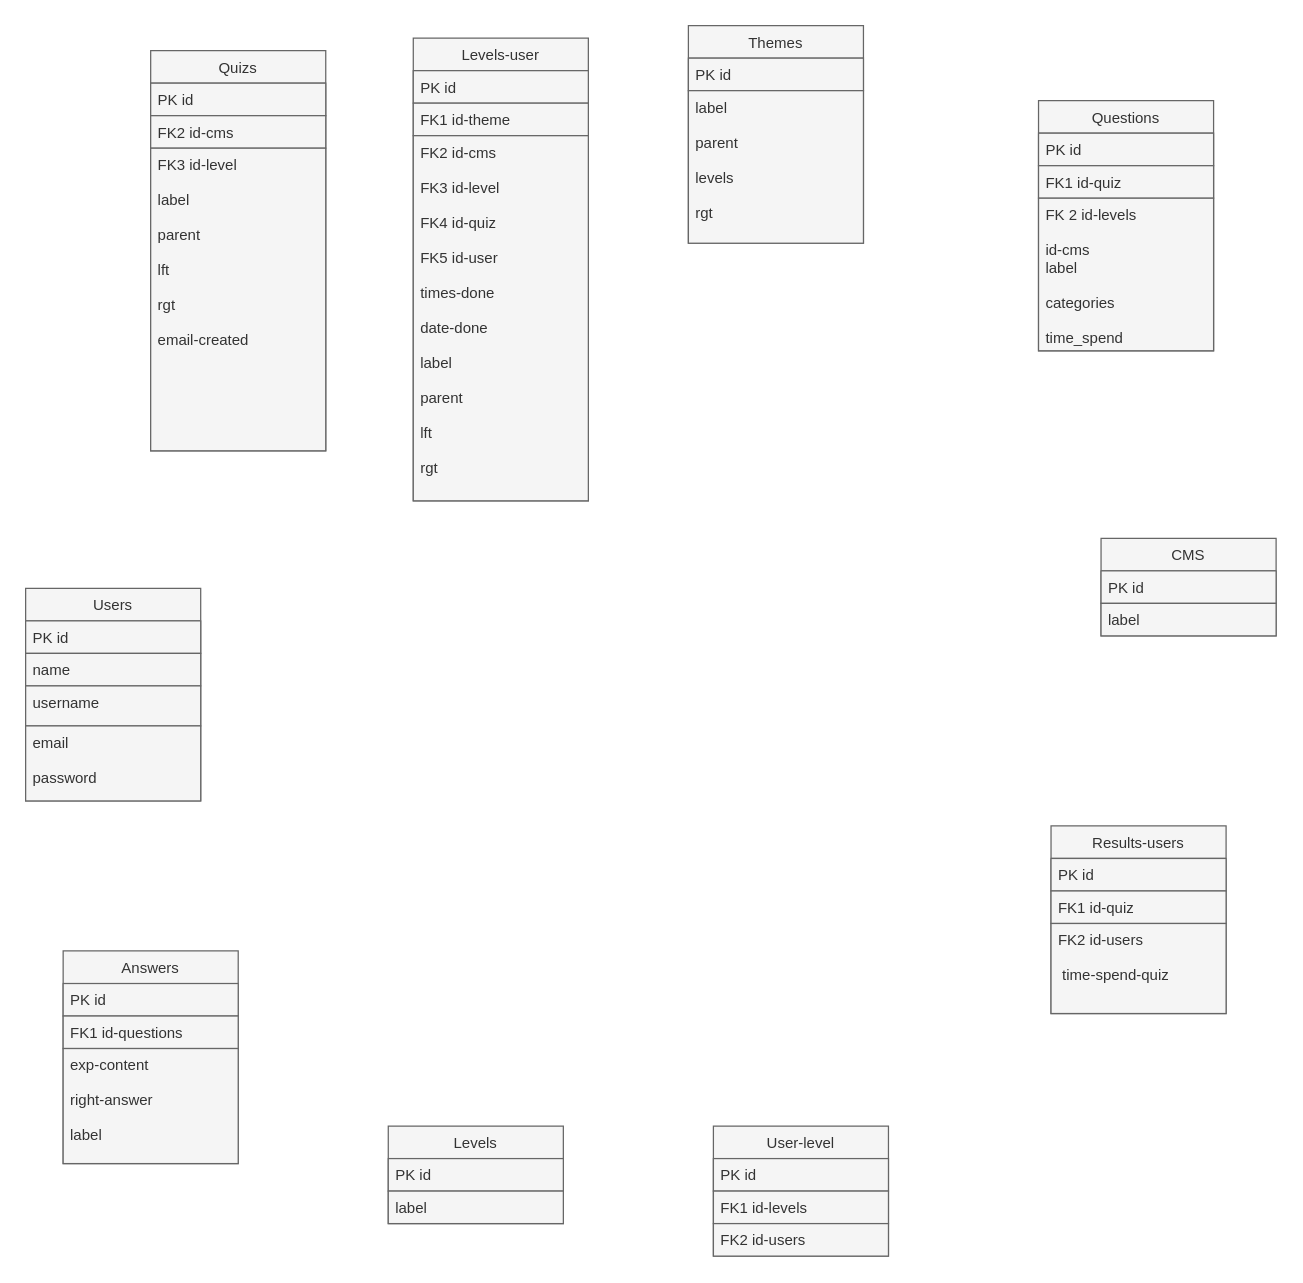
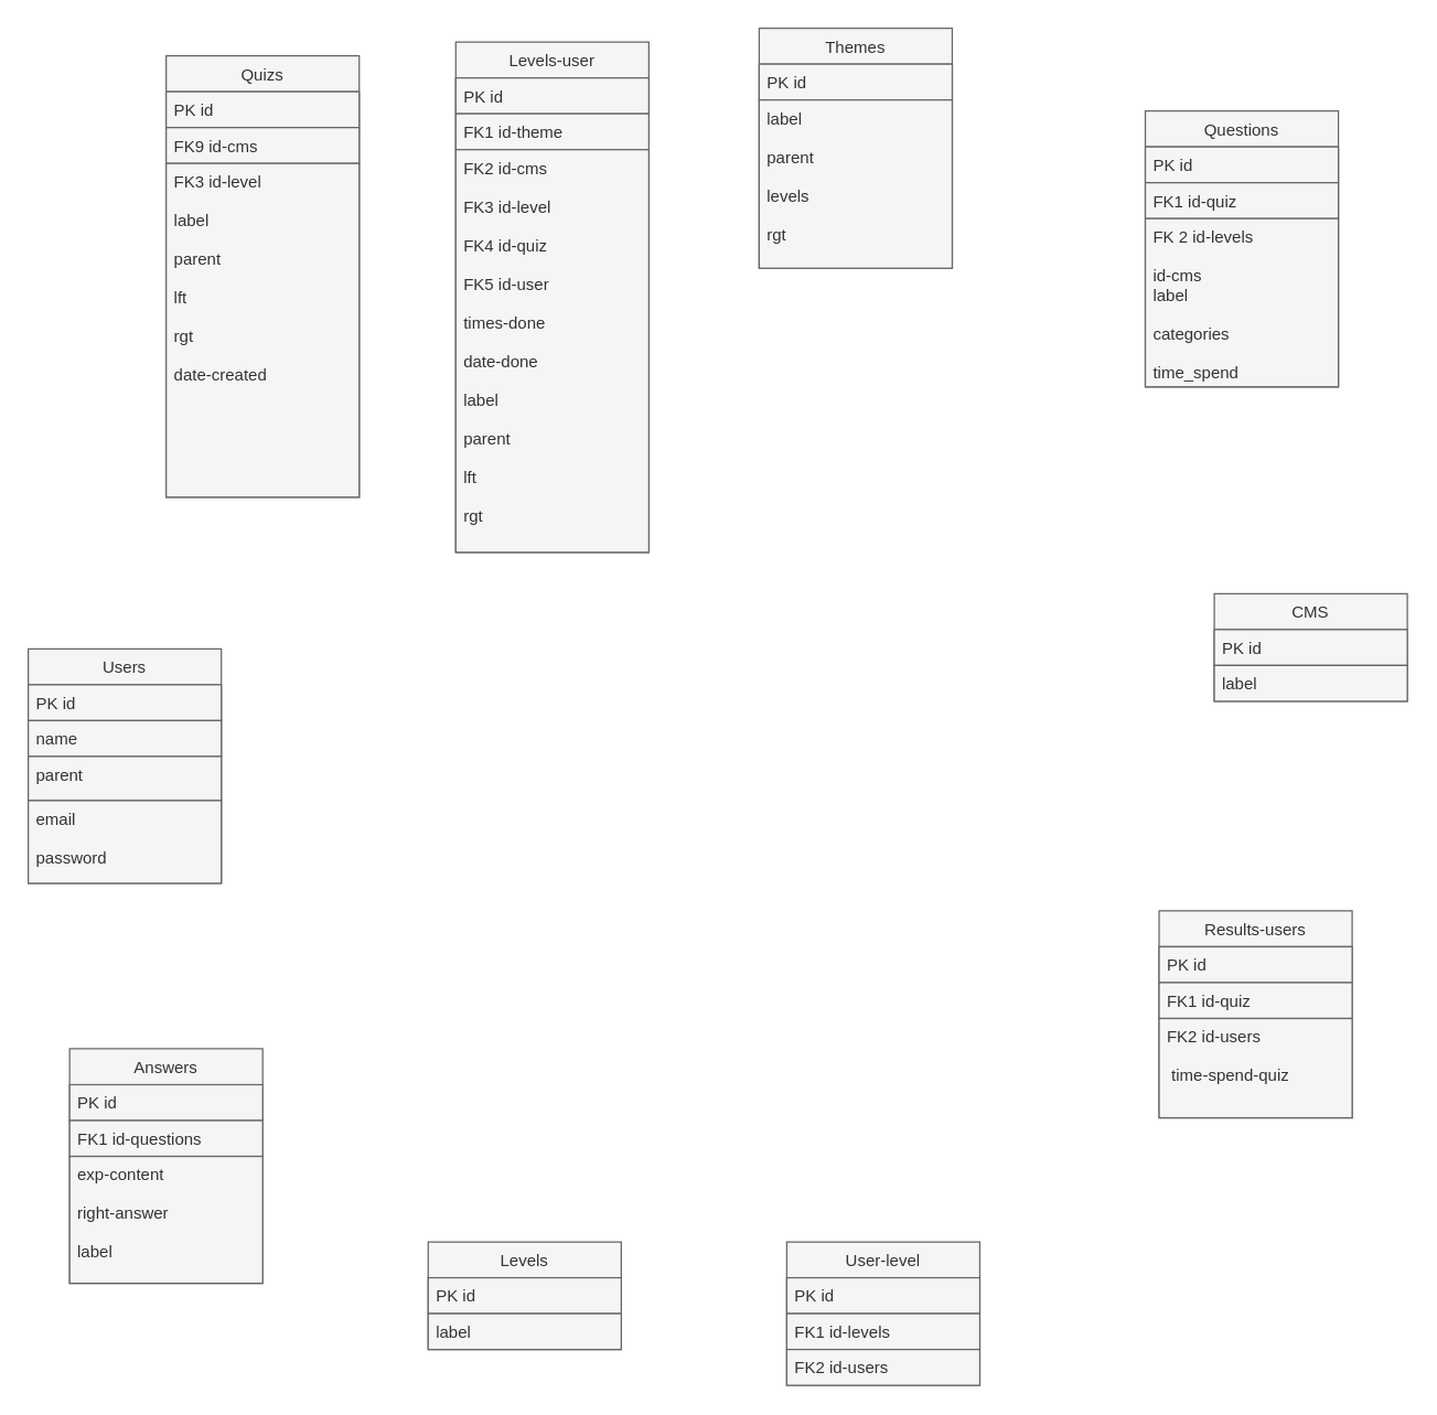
  <mxCell id="0" />
  <mxCell id="1" parent="0" />
  <mxCell id="2" value="Users" style="swimlane;fontStyle=0;childLayout=stackLayout;horizontal=1;startSize=26;horizontalStack=0;resizeParent=1;resizeParentMax=0;resizeLast=0;collapsible=1;marginBottom=0;labelBackgroundColor=none;fillColor=#f5f5f5;fontColor=#333333;strokeColor=#666666;" parent="1" vertex="1"><mxGeometry x="20" y="470" width="140" height="170" as="geometry"><mxRectangle x="330" y="640" width="100" height="30" as="alternateBounds" /></mxGeometry></mxCell>
  <mxCell id="3" value="PK id" style="text;align=left;verticalAlign=top;spacingLeft=4;spacingRight=4;overflow=hidden;rotatable=0;points=[[0,0.5],[1,0.5]];portConstraint=eastwest;labelBackgroundColor=none;fillColor=#f5f5f5;fontColor=#333333;strokeColor=#666666;" parent="2" vertex="1"><mxGeometry y="26" width="140" height="26" as="geometry" /></mxCell>
  <mxCell id="4" value="name" style="text;align=left;verticalAlign=top;spacingLeft=4;spacingRight=4;overflow=hidden;rotatable=0;points=[[0,0.5],[1,0.5]];portConstraint=eastwest;labelBackgroundColor=none;fillColor=#f5f5f5;fontColor=#333333;strokeColor=#666666;" parent="2" vertex="1"><mxGeometry y="52" width="140" height="26" as="geometry" /></mxCell>
- <mxCell id="5" value="username" style="text;align=left;verticalAlign=top;spacingLeft=4;spacingRight=4;overflow=hidden;rotatable=0;points=[[0,0.5],[1,0.5]];portConstraint=eastwest;labelBackgroundColor=none;fillColor=#f5f5f5;fontColor=#333333;strokeColor=#666666;" parent="2" vertex="1"><mxGeometry y="78" width="140" height="32" as="geometry" /></mxCell>
+ <mxCell id="5" value="parent" style="text;align=left;verticalAlign=top;spacingLeft=4;spacingRight=4;overflow=hidden;rotatable=0;points=[[0,0.5],[1,0.5]];portConstraint=eastwest;labelBackgroundColor=none;fillColor=#f5f5f5;fontColor=#333333;strokeColor=#666666;" parent="2" vertex="1"><mxGeometry y="78" width="140" height="32" as="geometry" /></mxCell>
  <mxCell id="6" value="email&#10;&#10;password&#10;&#10;&#10;" style="text;align=left;verticalAlign=top;spacingLeft=4;spacingRight=4;overflow=hidden;rotatable=0;points=[[0,0.5],[1,0.5]];portConstraint=eastwest;labelBackgroundColor=none;fillColor=#f5f5f5;fontColor=#333333;strokeColor=#666666;" parent="2" vertex="1"><mxGeometry y="110" width="140" height="60" as="geometry" /></mxCell>
  <mxCell id="7" value="Quizs" style="swimlane;fontStyle=0;childLayout=stackLayout;horizontal=1;startSize=26;horizontalStack=0;resizeParent=1;resizeParentMax=0;resizeLast=0;collapsible=1;marginBottom=0;labelBackgroundColor=none;strokeColor=#666666;fontColor=#333333;fillColor=#f5f5f5;" parent="1" vertex="1"><mxGeometry x="120" y="40" width="140" height="320" as="geometry"><mxRectangle x="310" y="80" width="100" height="30" as="alternateBounds" /></mxGeometry></mxCell>
  <mxCell id="8" value="PK id" style="text;align=left;verticalAlign=top;spacingLeft=4;spacingRight=4;overflow=hidden;rotatable=0;points=[[0,0.5],[1,0.5]];portConstraint=eastwest;labelBackgroundColor=none;strokeColor=#666666;fontColor=#333333;fillColor=#f5f5f5;" parent="7" vertex="1"><mxGeometry y="26" width="140" height="26" as="geometry" /></mxCell>
- <mxCell id="9" value="FK2 id-cms" style="text;align=left;verticalAlign=top;spacingLeft=4;spacingRight=4;overflow=hidden;rotatable=0;points=[[0,0.5],[1,0.5]];portConstraint=eastwest;labelBackgroundColor=none;strokeColor=#666666;fontColor=#333333;fillColor=#f5f5f5;" parent="7" vertex="1"><mxGeometry y="52" width="140" height="26" as="geometry" /></mxCell>
- <mxCell id="10" value="FK3 id-level&#10; &#10;label&#10;&#10;parent&#10;&#10;lft&#10;&#10;rgt&#10;&#10;email-created&#10;&#10;&#10;&#10;&#10;" style="text;align=left;verticalAlign=top;spacingLeft=4;spacingRight=4;overflow=hidden;rotatable=0;points=[[0,0.5],[1,0.5]];portConstraint=eastwest;labelBackgroundColor=none;strokeColor=#666666;fontColor=#333333;fillColor=#f5f5f5;" parent="7" vertex="1"><mxGeometry y="78" width="140" height="242" as="geometry" /></mxCell>
+ <mxCell id="9" value="FK9 id-cms" style="text;align=left;verticalAlign=top;spacingLeft=4;spacingRight=4;overflow=hidden;rotatable=0;points=[[0,0.5],[1,0.5]];portConstraint=eastwest;labelBackgroundColor=none;strokeColor=#666666;fontColor=#333333;fillColor=#f5f5f5;" parent="7" vertex="1"><mxGeometry y="52" width="140" height="26" as="geometry" /></mxCell>
+ <mxCell id="10" value="FK3 id-level&#10; &#10;label&#10;&#10;parent&#10;&#10;lft&#10;&#10;rgt&#10;&#10;date-created&#10;&#10;&#10;&#10;&#10;" style="text;align=left;verticalAlign=top;spacingLeft=4;spacingRight=4;overflow=hidden;rotatable=0;points=[[0,0.5],[1,0.5]];portConstraint=eastwest;labelBackgroundColor=none;strokeColor=#666666;fontColor=#333333;fillColor=#f5f5f5;" parent="7" vertex="1"><mxGeometry y="78" width="140" height="242" as="geometry" /></mxCell>
  <mxCell id="11" value="Answers" style="swimlane;fontStyle=0;childLayout=stackLayout;horizontal=1;startSize=26;horizontalStack=0;resizeParent=1;resizeParentMax=0;resizeLast=0;collapsible=1;marginBottom=0;labelBackgroundColor=none;strokeColor=#666666;fillColor=#f5f5f5;fontColor=#333333;" parent="1" vertex="1"><mxGeometry x="50" y="760" width="140" height="170" as="geometry"><mxRectangle x="330" y="640" width="100" height="30" as="alternateBounds" /></mxGeometry></mxCell>
  <mxCell id="12" value="PK id " style="text;align=left;verticalAlign=top;spacingLeft=4;spacingRight=4;overflow=hidden;rotatable=0;points=[[0,0.5],[1,0.5]];portConstraint=eastwest;labelBackgroundColor=none;strokeColor=#666666;fillColor=#f5f5f5;fontColor=#333333;" parent="11" vertex="1"><mxGeometry y="26" width="140" height="26" as="geometry" /></mxCell>
  <mxCell id="13" value="FK1 id-questions" style="text;align=left;verticalAlign=top;spacingLeft=4;spacingRight=4;overflow=hidden;rotatable=0;points=[[0,0.5],[1,0.5]];portConstraint=eastwest;labelBackgroundColor=none;strokeColor=#666666;fillColor=#f5f5f5;fontColor=#333333;" parent="11" vertex="1"><mxGeometry y="52" width="140" height="26" as="geometry" /></mxCell>
  <mxCell id="14" value="exp-content&#10;&#10;right-answer&#10;&#10;label&#10;" style="text;align=left;verticalAlign=top;spacingLeft=4;spacingRight=4;overflow=hidden;rotatable=0;points=[[0,0.5],[1,0.5]];portConstraint=eastwest;labelBackgroundColor=none;strokeColor=#666666;fillColor=#f5f5f5;fontColor=#333333;" parent="11" vertex="1"><mxGeometry y="78" width="140" height="92" as="geometry" /></mxCell>
  <mxCell id="15" value="Themes" style="swimlane;fontStyle=0;childLayout=stackLayout;horizontal=1;startSize=26;horizontalStack=0;resizeParent=1;resizeParentMax=0;resizeLast=0;collapsible=1;marginBottom=0;labelBackgroundColor=none;strokeColor=#666666;fontColor=#333333;fillColor=#f5f5f5;" parent="1" vertex="1"><mxGeometry x="550" y="20" width="140" height="174" as="geometry"><mxRectangle x="560" y="-340" width="100" height="30" as="alternateBounds" /></mxGeometry></mxCell>
  <mxCell id="16" value="PK id" style="text;align=left;verticalAlign=top;spacingLeft=4;spacingRight=4;overflow=hidden;rotatable=0;points=[[0,0.5],[1,0.5]];portConstraint=eastwest;labelBackgroundColor=none;strokeColor=#666666;fontColor=#333333;fillColor=#f5f5f5;" parent="15" vertex="1"><mxGeometry y="26" width="140" height="26" as="geometry" /></mxCell>
  <mxCell id="17" value="label&#10;&#10;parent&#10;&#10;levels&#10;&#10;rgt" style="text;align=left;verticalAlign=top;spacingLeft=4;spacingRight=4;overflow=hidden;rotatable=0;points=[[0,0.5],[1,0.5]];portConstraint=eastwest;labelBackgroundColor=none;strokeColor=#666666;fontColor=#333333;fillColor=#f5f5f5;" parent="15" vertex="1"><mxGeometry y="52" width="140" height="122" as="geometry" /></mxCell>
  <mxCell id="18" value="Questions" style="swimlane;fontStyle=0;childLayout=stackLayout;horizontal=1;startSize=26;horizontalStack=0;resizeParent=1;resizeParentMax=0;resizeLast=0;collapsible=1;marginBottom=0;labelBackgroundColor=none;strokeColor=#666666;fontColor=#333333;fillColor=#f5f5f5;" parent="1" vertex="1"><mxGeometry x="830" y="80" width="140" height="200" as="geometry"><mxRectangle x="330" y="640" width="100" height="30" as="alternateBounds" /></mxGeometry></mxCell>
  <mxCell id="19" value="PK id" style="text;align=left;verticalAlign=top;spacingLeft=4;spacingRight=4;overflow=hidden;rotatable=0;points=[[0,0.5],[1,0.5]];portConstraint=eastwest;labelBackgroundColor=none;strokeColor=#666666;fontColor=#333333;fillColor=#f5f5f5;" parent="18" vertex="1"><mxGeometry y="26" width="140" height="26" as="geometry" /></mxCell>
  <mxCell id="20" value="FK1 id-quiz" style="text;align=left;verticalAlign=top;spacingLeft=4;spacingRight=4;overflow=hidden;rotatable=0;points=[[0,0.5],[1,0.5]];portConstraint=eastwest;labelBackgroundColor=none;strokeColor=#666666;fontColor=#333333;fillColor=#f5f5f5;" parent="18" vertex="1"><mxGeometry y="52" width="140" height="26" as="geometry" /></mxCell>
  <mxCell id="21" value="FK 2 id-levels&#10;&#10;id-cms&#10;label&#10;&#10;categories&#10;&#10;time_spend&#10;&#10;&#10;&#10;" style="text;align=left;verticalAlign=top;spacingLeft=4;spacingRight=4;overflow=hidden;rotatable=0;points=[[0,0.5],[1,0.5]];portConstraint=eastwest;labelBackgroundColor=none;strokeColor=#666666;fontColor=#333333;fillColor=#f5f5f5;" parent="18" vertex="1"><mxGeometry y="78" width="140" height="122" as="geometry" /></mxCell>
  <mxCell id="22" value="Results-users" style="swimlane;fontStyle=0;childLayout=stackLayout;horizontal=1;startSize=26;horizontalStack=0;resizeParent=1;resizeParentMax=0;resizeLast=0;collapsible=1;marginBottom=0;labelBackgroundColor=none;fontColor=#333333;strokeColor=#666666;fillColor=#f5f5f5;" parent="1" vertex="1"><mxGeometry x="840" y="660" width="140" height="150" as="geometry"><mxRectangle x="330" y="640" width="100" height="30" as="alternateBounds" /></mxGeometry></mxCell>
  <mxCell id="23" value="PK id" style="text;align=left;verticalAlign=top;spacingLeft=4;spacingRight=4;overflow=hidden;rotatable=0;points=[[0,0.5],[1,0.5]];portConstraint=eastwest;labelBackgroundColor=none;fontColor=#333333;strokeColor=#666666;fillColor=#f5f5f5;" parent="22" vertex="1"><mxGeometry y="26" width="140" height="26" as="geometry" /></mxCell>
  <mxCell id="24" value="FK1 id-quiz" style="text;align=left;verticalAlign=top;spacingLeft=4;spacingRight=4;overflow=hidden;rotatable=0;points=[[0,0.5],[1,0.5]];portConstraint=eastwest;labelBackgroundColor=none;fontColor=#333333;strokeColor=#666666;fillColor=#f5f5f5;" parent="22" vertex="1"><mxGeometry y="52" width="140" height="26" as="geometry" /></mxCell>
  <mxCell id="25" value="FK2 id-users&#10;&#10; time-spend-quiz&#10;&#10;&#10;" style="text;align=left;verticalAlign=top;spacingLeft=4;spacingRight=4;overflow=hidden;rotatable=0;points=[[0,0.5],[1,0.5]];portConstraint=eastwest;labelBackgroundColor=none;fontColor=#333333;strokeColor=#666666;fillColor=#f5f5f5;" parent="22" vertex="1"><mxGeometry y="78" width="140" height="72" as="geometry" /></mxCell>
  <mxCell id="26" value="Levels" style="swimlane;fontStyle=0;childLayout=stackLayout;horizontal=1;startSize=26;horizontalStack=0;resizeParent=1;resizeParentMax=0;resizeLast=0;collapsible=1;marginBottom=0;labelBackgroundColor=none;fontColor=#333333;strokeColor=#666666;fillColor=#f5f5f5;" parent="1" vertex="1"><mxGeometry x="310" y="900" width="140" height="78" as="geometry"><mxRectangle x="330" y="640" width="100" height="30" as="alternateBounds" /></mxGeometry></mxCell>
  <mxCell id="27" value="PK id" style="text;align=left;verticalAlign=top;spacingLeft=4;spacingRight=4;overflow=hidden;rotatable=0;points=[[0,0.5],[1,0.5]];portConstraint=eastwest;labelBackgroundColor=none;fontColor=#333333;strokeColor=#666666;fillColor=#f5f5f5;" parent="26" vertex="1"><mxGeometry y="26" width="140" height="26" as="geometry" /></mxCell>
  <mxCell id="28" value="label" style="text;align=left;verticalAlign=top;spacingLeft=4;spacingRight=4;overflow=hidden;rotatable=0;points=[[0,0.5],[1,0.5]];portConstraint=eastwest;labelBackgroundColor=none;fontColor=#333333;strokeColor=#666666;fillColor=#f5f5f5;" parent="26" vertex="1"><mxGeometry y="52" width="140" height="26" as="geometry" /></mxCell>
  <mxCell id="29" value="CMS" style="swimlane;fontStyle=0;childLayout=stackLayout;horizontal=1;startSize=26;horizontalStack=0;resizeParent=1;resizeParentMax=0;resizeLast=0;collapsible=1;marginBottom=0;labelBackgroundColor=none;fontColor=#333333;strokeColor=#666666;fillColor=#f5f5f5;" parent="1" vertex="1"><mxGeometry x="880" y="430" width="140" height="78" as="geometry"><mxRectangle x="330" y="640" width="100" height="30" as="alternateBounds" /></mxGeometry></mxCell>
  <mxCell id="30" value="PK id" style="text;align=left;verticalAlign=top;spacingLeft=4;spacingRight=4;overflow=hidden;rotatable=0;points=[[0,0.5],[1,0.5]];portConstraint=eastwest;labelBackgroundColor=none;fontColor=#333333;strokeColor=#666666;fillColor=#f5f5f5;" parent="29" vertex="1"><mxGeometry y="26" width="140" height="26" as="geometry" /></mxCell>
  <mxCell id="31" value="label" style="text;align=left;verticalAlign=top;spacingLeft=4;spacingRight=4;overflow=hidden;rotatable=0;points=[[0,0.5],[1,0.5]];portConstraint=eastwest;labelBackgroundColor=none;fontColor=#333333;strokeColor=#666666;fillColor=#f5f5f5;" parent="29" vertex="1"><mxGeometry y="52" width="140" height="26" as="geometry" /></mxCell>
  <mxCell id="32" value="User-level" style="swimlane;fontStyle=0;childLayout=stackLayout;horizontal=1;startSize=26;horizontalStack=0;resizeParent=1;resizeParentMax=0;resizeLast=0;collapsible=1;marginBottom=0;fontColor=#333333;strokeColor=#666666;fillColor=#f5f5f5;" parent="1" vertex="1"><mxGeometry x="570" y="900" width="140" height="104" as="geometry" /></mxCell>
  <mxCell id="33" value="PK id" style="text;align=left;verticalAlign=top;spacingLeft=4;spacingRight=4;overflow=hidden;rotatable=0;points=[[0,0.5],[1,0.5]];portConstraint=eastwest;fontColor=#333333;strokeColor=#666666;fillColor=#f5f5f5;" parent="32" vertex="1"><mxGeometry y="26" width="140" height="26" as="geometry" /></mxCell>
  <mxCell id="34" value="FK1 id-levels" style="text;align=left;verticalAlign=top;spacingLeft=4;spacingRight=4;overflow=hidden;rotatable=0;points=[[0,0.5],[1,0.5]];portConstraint=eastwest;fontColor=#333333;strokeColor=#666666;fillColor=#f5f5f5;" parent="32" vertex="1"><mxGeometry y="52" width="140" height="26" as="geometry" /></mxCell>
  <mxCell id="35" value="FK2 id-users" style="text;align=left;verticalAlign=top;spacingLeft=4;spacingRight=4;overflow=hidden;rotatable=0;points=[[0,0.5],[1,0.5]];portConstraint=eastwest;fontColor=#333333;strokeColor=#666666;fillColor=#f5f5f5;" parent="32" vertex="1"><mxGeometry y="78" width="140" height="26" as="geometry" /></mxCell>
  <mxCell id="36" value="Levels-user" style="swimlane;fontStyle=0;childLayout=stackLayout;horizontal=1;startSize=26;horizontalStack=0;resizeParent=1;resizeParentMax=0;resizeLast=0;collapsible=1;marginBottom=0;labelBackgroundColor=none;strokeColor=#666666;fontColor=#333333;fillColor=#f5f5f5;" parent="1" vertex="1"><mxGeometry x="330" y="30" width="140" height="370" as="geometry"><mxRectangle x="310" y="80" width="100" height="30" as="alternateBounds" /></mxGeometry></mxCell>
  <mxCell id="37" value="PK id" style="text;align=left;verticalAlign=top;spacingLeft=4;spacingRight=4;overflow=hidden;rotatable=0;points=[[0,0.5],[1,0.5]];portConstraint=eastwest;labelBackgroundColor=none;strokeColor=#666666;fontColor=#333333;fillColor=#f5f5f5;" parent="36" vertex="1"><mxGeometry y="26" width="140" height="26" as="geometry" /></mxCell>
  <mxCell id="38" value="FK1 id-theme&#10;" style="text;align=left;verticalAlign=top;spacingLeft=4;spacingRight=4;overflow=hidden;rotatable=0;points=[[0,0.5],[1,0.5]];portConstraint=eastwest;labelBackgroundColor=none;strokeColor=#666666;fontColor=#333333;fillColor=#f5f5f5;" parent="36" vertex="1"><mxGeometry y="52" width="140" height="26" as="geometry" /></mxCell>
  <mxCell id="39" value="FK2 id-cms&#10;&#10;FK3 id-level&#10;&#10;FK4 id-quiz&#10;&#10;FK5 id-user&#10;&#10;times-done&#10;&#10;date-done&#10; &#10;label&#10;&#10;parent&#10;&#10;lft&#10;&#10;rgt&#10;&#10;&#10;&#10;" style="text;align=left;verticalAlign=top;spacingLeft=4;spacingRight=4;overflow=hidden;rotatable=0;points=[[0,0.5],[1,0.5]];portConstraint=eastwest;labelBackgroundColor=none;strokeColor=#666666;fontColor=#333333;fillColor=#f5f5f5;" parent="36" vertex="1"><mxGeometry y="78" width="140" height="292" as="geometry" /></mxCell>
